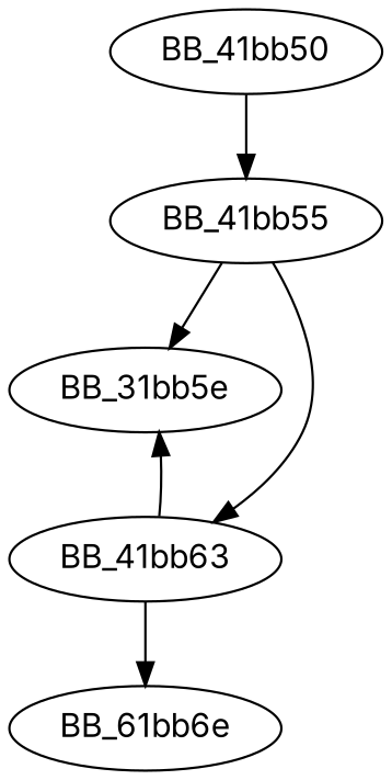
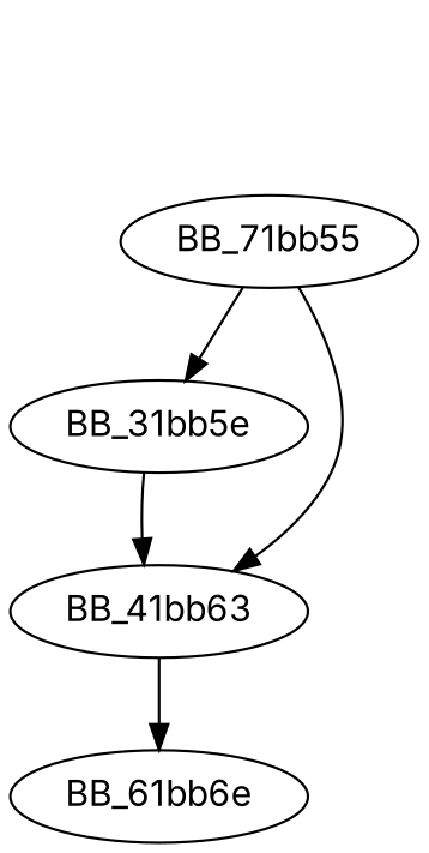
  digraph {
    fontname=Inter
    node [fontname=Inter]
    edge [fontname=Inter]
-   BB_41bb50
-   BB_41bb55
+   BB_41bb55 [label=BB_71bb55]
    n3 [label=BB_31bb5e]
    BB_41bb63
    n5 [label=BB_61bb6e]
-   BB_41bb50 -> BB_41bb55
    BB_41bb55 -> n3
    BB_41bb55 -> BB_41bb63
-   BB_41bb63 -> n3
+   n3 -> BB_41bb63
    BB_41bb63 -> n5
  }
